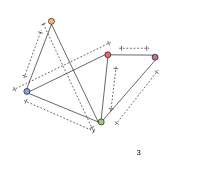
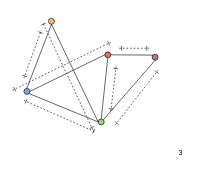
  <mxCell id="0" />
  <mxCell id="1" parent="0" />
  <mxCell id="2" value="" style="endArrow=ERone;startArrow=none;html=1;rounded=0;startFill=0;endFill=0;dashed=1;" parent="1" edge="1"><mxGeometry width="50" height="50" relative="1" as="geometry"><mxPoint x="77.981" y="40.097" as="sourcePoint" /><mxPoint x="78" y="40" as="targetPoint" /></mxGeometry></mxCell>
  <mxCell id="3" value="" style="endArrow=ERone;startArrow=none;html=1;rounded=0;entryX=0.5;entryY=1;entryDx=0;entryDy=0;startFill=0;endFill=0;dashed=1;" parent="1" edge="1"><mxGeometry width="50" height="50" relative="1" as="geometry"><mxPoint x="92" y="20" as="sourcePoint" /><mxPoint x="92" y="20" as="targetPoint" /></mxGeometry></mxCell>
  <mxCell id="4" value="" style="ellipse;whiteSpace=wrap;html=1;aspect=fixed;fillColor=#97D077;" parent="1" vertex="1"><mxGeometry x="163" y="198" width="10" height="10" as="geometry" /></mxCell>
  <mxCell id="5" value="" style="ellipse;whiteSpace=wrap;html=1;aspect=fixed;fillColor=#7EA6E0;strokeColor=#000000;" parent="1" vertex="1"><mxGeometry x="39" y="147" width="10" height="10" as="geometry" /></mxCell>
  <mxCell id="6" value="" style="ellipse;whiteSpace=wrap;html=1;aspect=fixed;fillColor=#FFB570;strokeColor=#000000;" parent="1" vertex="1"><mxGeometry x="80" y="30" width="10" height="10" as="geometry" /></mxCell>
  <mxCell id="7" value="" style="ellipse;whiteSpace=wrap;html=1;aspect=fixed;fillColor=#EA6B66;strokeColor=#000000;" parent="1" vertex="1"><mxGeometry x="174" y="86" width="10" height="10" as="geometry" /></mxCell>
  <mxCell id="8" value="" style="ellipse;whiteSpace=wrap;html=1;aspect=fixed;fillColor=#B5739D;strokeColor=#000000;" parent="1" vertex="1"><mxGeometry x="253" y="90" width="10" height="10" as="geometry" /></mxCell>
  <mxCell id="9" value="" style="endArrow=none;html=1;rounded=0;entryX=0.5;entryY=1;entryDx=0;entryDy=0;exitX=0.5;exitY=0;exitDx=0;exitDy=0;" edge="1" parent="1" source="5" target="6"><mxGeometry width="50" height="50" relative="1" as="geometry"><mxPoint x="68" y="250" as="sourcePoint" /><mxPoint x="118" y="200" as="targetPoint" /></mxGeometry></mxCell>
  <mxCell id="10" value="" style="endArrow=none;html=1;rounded=0;entryX=0;entryY=0.5;entryDx=0;entryDy=0;exitX=1;exitY=0.5;exitDx=0;exitDy=0;" edge="1" parent="1" source="5" target="7"><mxGeometry width="50" height="50" relative="1" as="geometry"><mxPoint x="68" y="250" as="sourcePoint" /><mxPoint x="118" y="200" as="targetPoint" /></mxGeometry></mxCell>
  <mxCell id="11" value="" style="endArrow=none;html=1;rounded=0;entryX=0.5;entryY=1;entryDx=0;entryDy=0;exitX=0;exitY=0.5;exitDx=0;exitDy=0;" edge="1" parent="1" source="4" target="6"><mxGeometry width="50" height="50" relative="1" as="geometry"><mxPoint x="68" y="250" as="sourcePoint" /><mxPoint x="118" y="200" as="targetPoint" /></mxGeometry></mxCell>
  <mxCell id="12" value="" style="endArrow=none;html=1;rounded=0;exitX=1;exitY=1;exitDx=0;exitDy=0;entryX=0;entryY=0.5;entryDx=0;entryDy=0;" edge="1" parent="1" source="5" target="4"><mxGeometry width="50" height="50" relative="1" as="geometry"><mxPoint x="68" y="250" as="sourcePoint" /><mxPoint x="118" y="200" as="targetPoint" /></mxGeometry></mxCell>
  <mxCell id="13" value="" style="endArrow=none;html=1;rounded=0;entryX=0.5;entryY=1;entryDx=0;entryDy=0;exitX=1;exitY=0;exitDx=0;exitDy=0;" edge="1" parent="1" source="4" target="8"><mxGeometry width="50" height="50" relative="1" as="geometry"><mxPoint x="68" y="250" as="sourcePoint" /><mxPoint x="118" y="200" as="targetPoint" /></mxGeometry></mxCell>
  <mxCell id="14" value="" style="endArrow=none;html=1;rounded=0;entryX=0.5;entryY=1;entryDx=0;entryDy=0;exitX=0.5;exitY=0;exitDx=0;exitDy=0;" edge="1" parent="1" source="4" target="7"><mxGeometry width="50" height="50" relative="1" as="geometry"><mxPoint x="68" y="250" as="sourcePoint" /><mxPoint x="118" y="200" as="targetPoint" /></mxGeometry></mxCell>
  <mxCell id="15" value="" style="endArrow=none;html=1;rounded=0;entryX=0;entryY=0;entryDx=0;entryDy=0;exitX=1;exitY=0.5;exitDx=0;exitDy=0;" edge="1" parent="1" source="7" target="8"><mxGeometry width="50" height="50" relative="1" as="geometry"><mxPoint x="68" y="250" as="sourcePoint" /><mxPoint x="118" y="200" as="targetPoint" /></mxGeometry></mxCell>
  <mxCell id="16" value="" style="endArrow=ERone;startArrow=ERone;html=1;rounded=0;startFill=0;endFill=0;dashed=1;" edge="1" parent="1"><mxGeometry width="50" height="50" relative="1" as="geometry"><mxPoint x="39" y="130" as="sourcePoint" /><mxPoint x="68" y="50" as="targetPoint" /></mxGeometry></mxCell>
  <mxCell id="17" value="" style="endArrow=ERone;startArrow=ERone;html=1;rounded=0;startFill=0;endFill=0;dashed=1;" edge="1" parent="1"><mxGeometry width="50" height="50" relative="1" as="geometry"><mxPoint x="20" y="150" as="sourcePoint" /><mxPoint x="184" y="70" as="targetPoint" /></mxGeometry></mxCell>
  <mxCell id="18" value="" style="endArrow=ERone;startArrow=ERone;html=1;rounded=0;entryX=0.5;entryY=1;entryDx=0;entryDy=0;startFill=0;endFill=0;dashed=1;" edge="1" parent="1"><mxGeometry width="50" height="50" relative="1" as="geometry"><mxPoint x="154" y="216" as="sourcePoint" /><mxPoint x="70" y="36" as="targetPoint" /></mxGeometry></mxCell>
  <mxCell id="19" value="" style="endArrow=ERone;startArrow=ERone;html=1;rounded=0;startFill=0;endFill=0;dashed=1;" edge="1" parent="1"><mxGeometry width="50" height="50" relative="1" as="geometry"><mxPoint x="184" y="185" as="sourcePoint" /><mxPoint x="193" y="110" as="targetPoint" /></mxGeometry></mxCell>
  <mxCell id="20" value="" style="endArrow=ERone;startArrow=ERone;html=1;rounded=0;exitX=1;exitY=0;exitDx=0;exitDy=0;startFill=0;endFill=0;dashed=1;" edge="1" parent="1"><mxGeometry width="50" height="50" relative="1" as="geometry"><mxPoint x="191.536" y="208.004" as="sourcePoint" /><mxPoint x="263" y="116.54" as="targetPoint" /></mxGeometry></mxCell>
  <mxCell id="21" value="" style="endArrow=ERone;startArrow=ERone;html=1;rounded=0;startFill=0;endFill=0;dashed=1;" edge="1" parent="1"><mxGeometry width="50" height="50" relative="1" as="geometry"><mxPoint x="198" y="80" as="sourcePoint" /><mxPoint x="248" y="80" as="targetPoint" /></mxGeometry></mxCell>
  <mxCell id="22" value="" style="endArrow=ERone;startArrow=ERone;html=1;rounded=0;startFill=0;endFill=0;dashed=1;" edge="1" parent="1"><mxGeometry width="50" height="50" relative="1" as="geometry"><mxPoint x="39" y="167" as="sourcePoint" /><mxPoint x="159" y="220" as="targetPoint" /></mxGeometry></mxCell>
- <mxCell id="23" value="3" style="text;html=1;strokeColor=none;fillColor=none;align=center;verticalAlign=middle;whiteSpace=wrap;rounded=0;" vertex="1" parent="1"><mxGeometry x="201" y="240" width="60" height="30" as="geometry" /></mxCell>
+ <mxCell id="23" value="3" style="text;html=1;strokeColor=none;fillColor=none;align=center;verticalAlign=middle;whiteSpace=wrap;rounded=0;" vertex="1" parent="1"><mxGeometry x="271" y="240" width="60" height="30" as="geometry" /></mxCell>
